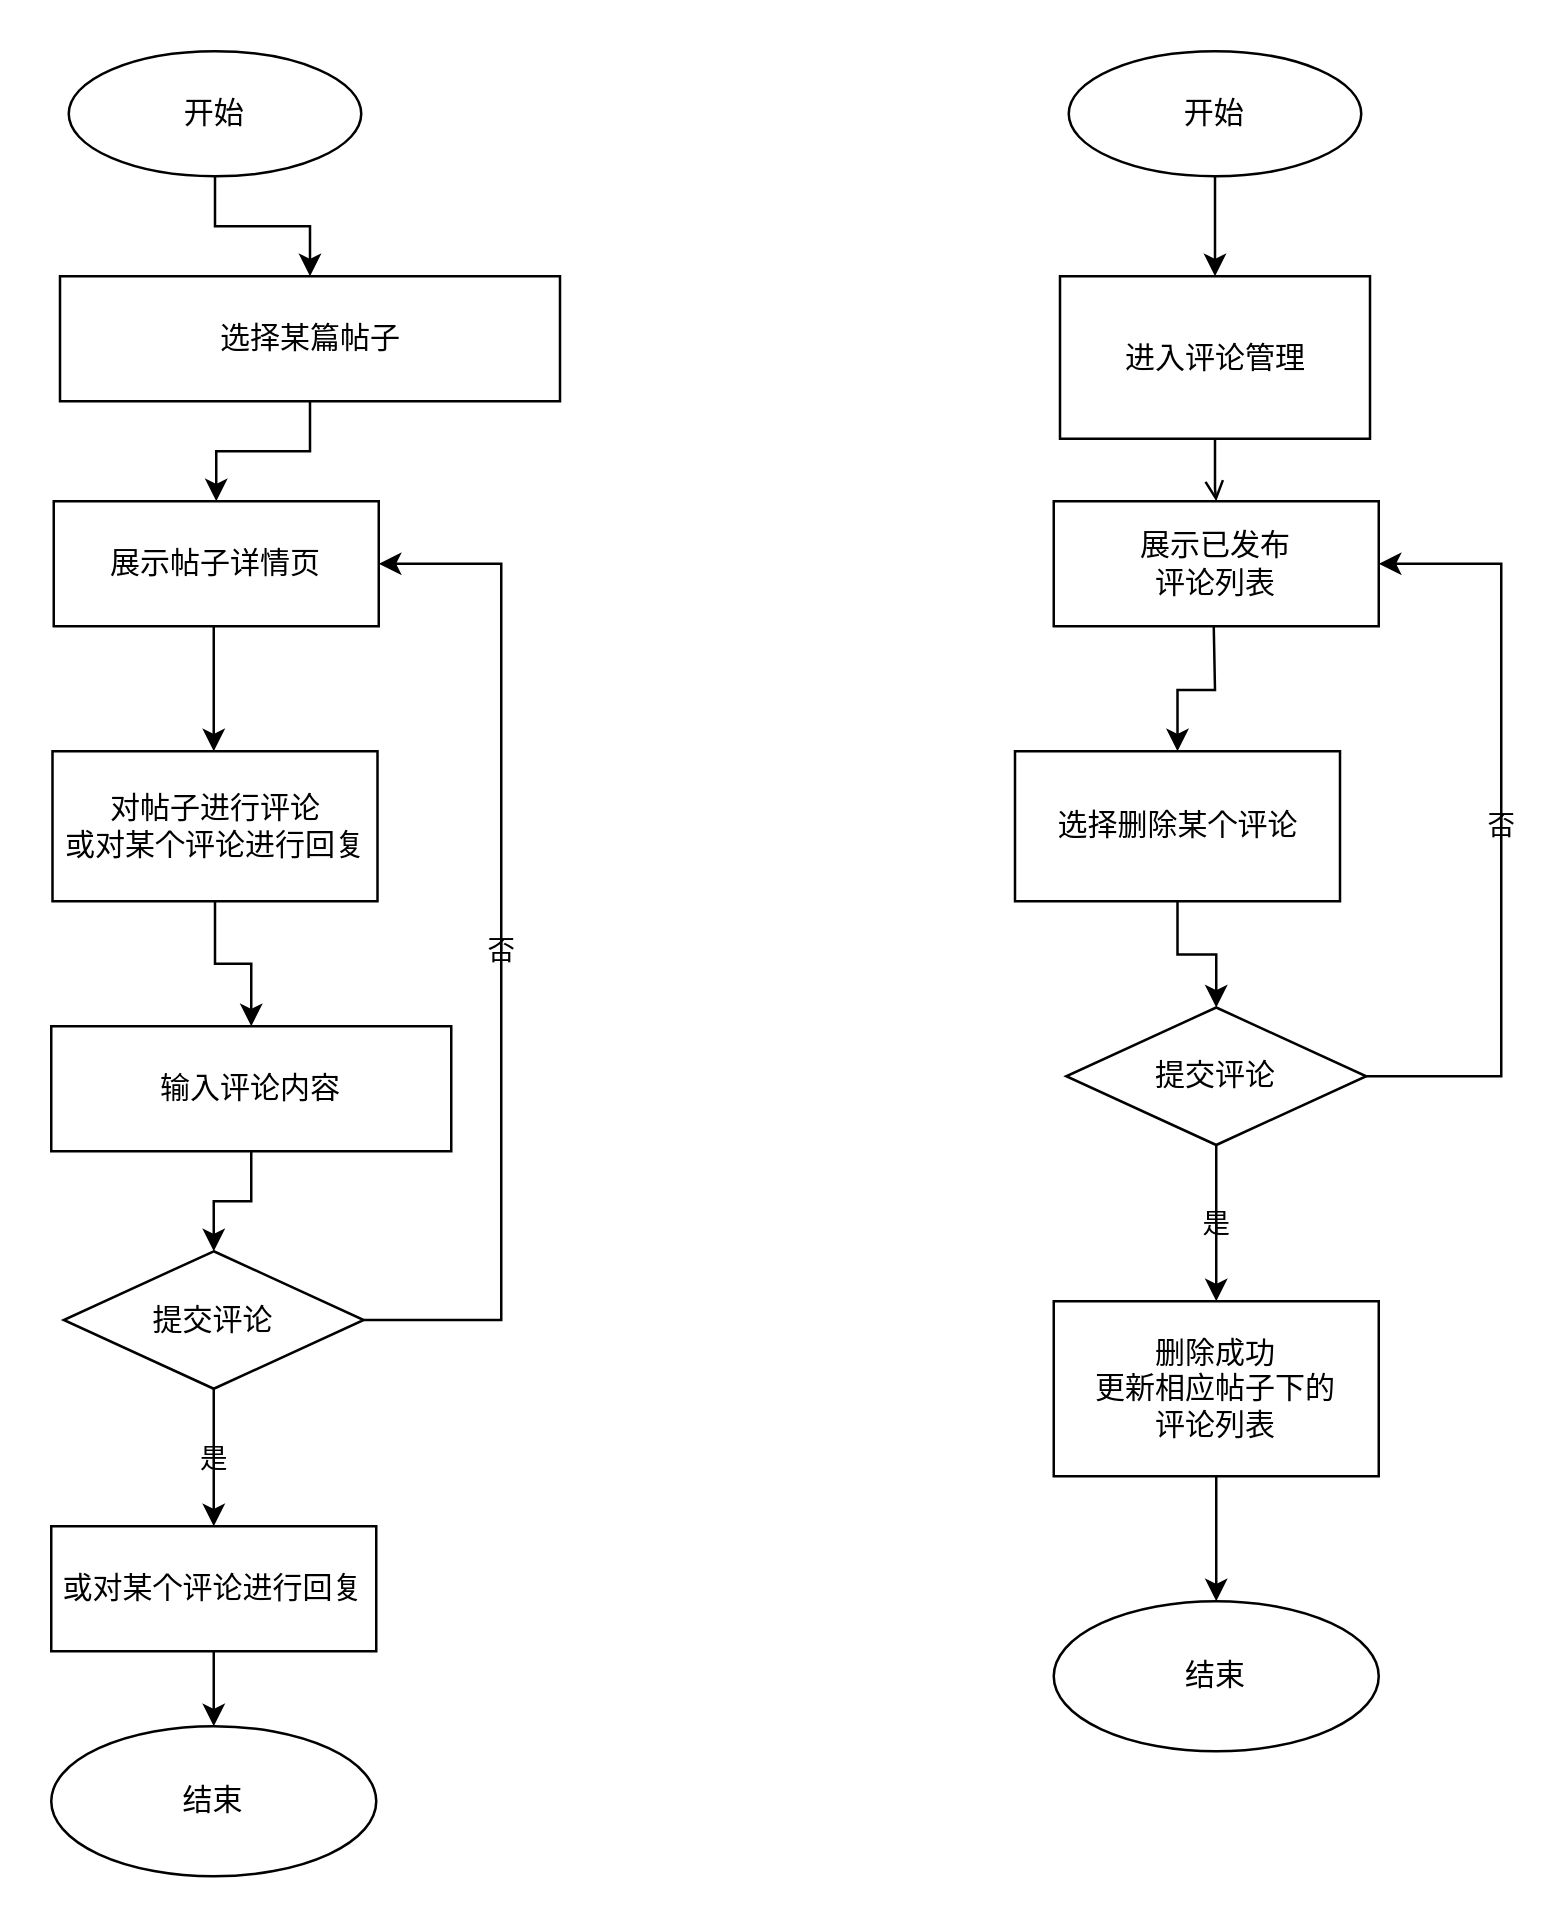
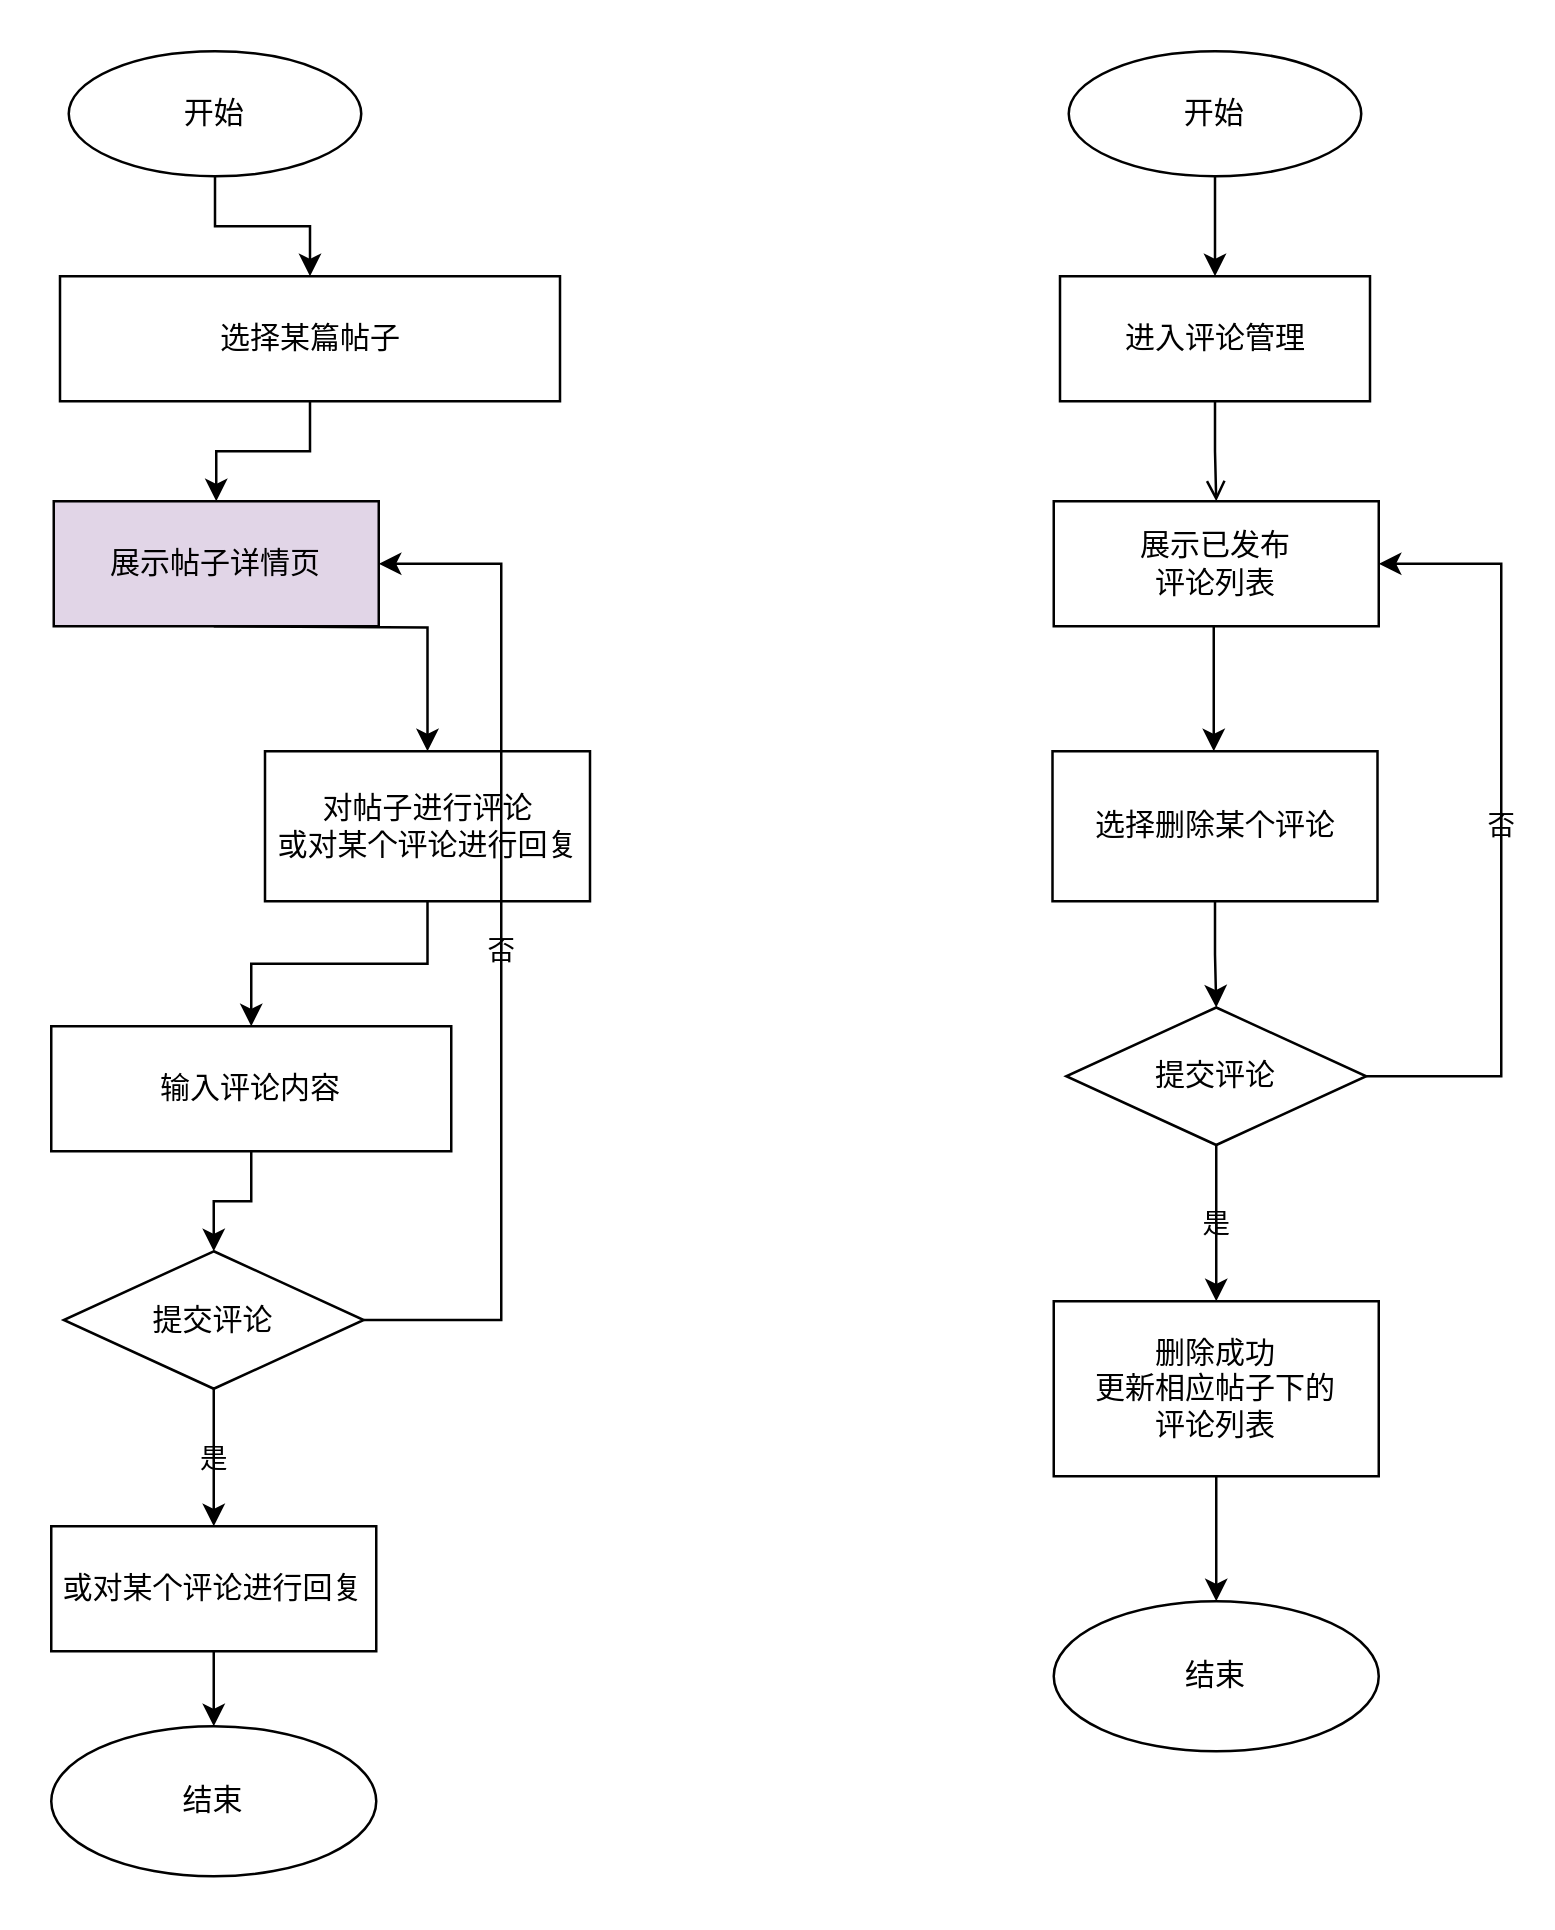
  <mxCell id="0" />
  <mxCell id="1" parent="0" />
  <mxCell id="2" value="" style="edgeStyle=orthogonalEdgeStyle;orthogonalLoop=1;jettySize=auto;html=1;labelBackgroundColor=none;rounded=0;" edge="1" parent="1" source="3" target="17"><mxGeometry relative="1" as="geometry" /></mxCell>
  <mxCell id="3" value="或对某个评论进行回复" style="whiteSpace=wrap;html=1;labelBackgroundColor=none;rounded=0;" parent="1" vertex="1"><mxGeometry x="20" y="610" width="130" height="50" as="geometry" /></mxCell>
  <mxCell id="4" value="" style="edgeStyle=orthogonalEdgeStyle;orthogonalLoop=1;jettySize=auto;html=1;labelBackgroundColor=none;rounded=0;" edge="1" parent="1" source="5" target="7"><mxGeometry relative="1" as="geometry" /></mxCell>
  <mxCell id="5" value="开始" style="ellipse;whiteSpace=wrap;html=1;labelBackgroundColor=none;rounded=0;" vertex="1" parent="1"><mxGeometry x="27" y="20" width="117" height="50" as="geometry" /></mxCell>
  <mxCell id="6" value="" style="edgeStyle=orthogonalEdgeStyle;orthogonalLoop=1;jettySize=auto;html=1;labelBackgroundColor=none;rounded=0;" edge="1" parent="1" source="7" target="9"><mxGeometry relative="1" as="geometry" /></mxCell>
  <mxCell id="7" value="选择某篇帖子&lt;br&gt;" style="whiteSpace=wrap;html=1;labelBackgroundColor=none;rounded=0;" vertex="1" parent="1"><mxGeometry x="23.5" y="110" width="200" height="50" as="geometry" /></mxCell>
  <mxCell id="8" value="" style="edgeStyle=orthogonalEdgeStyle;orthogonalLoop=1;jettySize=auto;html=1;labelBackgroundColor=none;rounded=0;" edge="1" parent="1" target="11"><mxGeometry relative="1" as="geometry"><mxPoint x="85" y="250" as="sourcePoint" /></mxGeometry></mxCell>
- <mxCell id="9" value="&lt;span&gt;展示帖子详情页&lt;/span&gt;" style="whiteSpace=wrap;html=1;labelBackgroundColor=none;rounded=0;" vertex="1" parent="1"><mxGeometry x="21" y="200" width="130" height="50" as="geometry" /></mxCell>
+ <mxCell id="9" value="&lt;span&gt;展示帖子详情页&lt;/span&gt;" style="whiteSpace=wrap;html=1;labelBackgroundColor=none;rounded=0;fillColor=#e1d5e7;" vertex="1" parent="1"><mxGeometry x="21" y="200" width="130" height="50" as="geometry" /></mxCell>
  <mxCell id="10" value="" style="edgeStyle=orthogonalEdgeStyle;orthogonalLoop=1;jettySize=auto;html=1;labelBackgroundColor=none;rounded=0;" edge="1" parent="1" source="11" target="13"><mxGeometry relative="1" as="geometry" /></mxCell>
- <mxCell id="11" value="对帖子进行评论&lt;br&gt;或对某个评论进行回复" style="whiteSpace=wrap;html=1;labelBackgroundColor=none;rounded=0;" vertex="1" parent="1"><mxGeometry x="20.5" y="300" width="130" height="60" as="geometry" /></mxCell>
+ <mxCell id="11" value="对帖子进行评论&lt;br&gt;或对某个评论进行回复" style="whiteSpace=wrap;html=1;labelBackgroundColor=none;rounded=0;" vertex="1" parent="1"><mxGeometry x="105.5" y="300" width="130" height="60" as="geometry" /></mxCell>
  <mxCell id="12" value="" style="edgeStyle=orthogonalEdgeStyle;orthogonalLoop=1;jettySize=auto;html=1;labelBackgroundColor=none;rounded=0;" edge="1" parent="1" source="13" target="16"><mxGeometry relative="1" as="geometry" /></mxCell>
  <mxCell id="13" value="输入评论内容" style="whiteSpace=wrap;html=1;labelBackgroundColor=none;rounded=0;" vertex="1" parent="1"><mxGeometry x="20" y="410" width="160" height="50" as="geometry" /></mxCell>
  <mxCell id="14" value="是" style="edgeStyle=orthogonalEdgeStyle;orthogonalLoop=1;jettySize=auto;html=1;labelBackgroundColor=none;rounded=0;" edge="1" parent="1" source="16" target="3"><mxGeometry relative="1" as="geometry" /></mxCell>
  <mxCell id="15" value="否" style="edgeStyle=orthogonalEdgeStyle;orthogonalLoop=1;jettySize=auto;html=1;entryX=1;entryY=0.5;entryDx=0;entryDy=0;labelBackgroundColor=none;rounded=0;" edge="1" parent="1" source="16" target="9"><mxGeometry relative="1" as="geometry"><Array as="points"><mxPoint x="200" y="528" /><mxPoint x="200" y="225" /></Array></mxGeometry></mxCell>
  <mxCell id="16" value="提交评论" style="rhombus;whiteSpace=wrap;html=1;labelBackgroundColor=none;rounded=0;" vertex="1" parent="1"><mxGeometry x="25" y="500" width="120" height="55" as="geometry" /></mxCell>
  <mxCell id="17" value="结束" style="ellipse;whiteSpace=wrap;html=1;labelBackgroundColor=none;rounded=0;" vertex="1" parent="1"><mxGeometry x="20" y="690" width="130" height="60" as="geometry" /></mxCell>
  <mxCell id="18" value="" style="edgeStyle=orthogonalEdgeStyle;orthogonalLoop=1;jettySize=auto;html=1;labelBackgroundColor=none;rounded=0;" edge="1" parent="1" source="19" target="31"><mxGeometry relative="1" as="geometry" /></mxCell>
  <mxCell id="19" value="删除成功&lt;br&gt;更新相应帖子下的&lt;br&gt;评论列表" style="whiteSpace=wrap;html=1;labelBackgroundColor=none;rounded=0;" vertex="1" parent="1"><mxGeometry x="421" y="520" width="130" height="70" as="geometry" /></mxCell>
  <mxCell id="20" value="" style="edgeStyle=orthogonalEdgeStyle;orthogonalLoop=1;jettySize=auto;html=1;labelBackgroundColor=none;rounded=0;" edge="1" parent="1" source="21" target="23"><mxGeometry relative="1" as="geometry" /></mxCell>
  <mxCell id="21" value="开始" style="ellipse;whiteSpace=wrap;html=1;labelBackgroundColor=none;rounded=0;" vertex="1" parent="1"><mxGeometry x="427" y="20" width="117" height="50" as="geometry" /></mxCell>
  <mxCell id="22" value="" style="edgeStyle=orthogonalEdgeStyle;orthogonalLoop=1;jettySize=auto;html=1;labelBackgroundColor=none;rounded=0;endArrow=open;" edge="1" parent="1" source="23" target="25"><mxGeometry relative="1" as="geometry" /></mxCell>
- <mxCell id="23" value="进入评论管理" style="whiteSpace=wrap;html=1;labelBackgroundColor=none;rounded=0;" vertex="1" parent="1"><mxGeometry x="423.5" y="110" width="124" height="65" as="geometry" /></mxCell>
+ <mxCell id="23" value="进入评论管理" style="whiteSpace=wrap;html=1;labelBackgroundColor=none;rounded=0;" vertex="1" parent="1"><mxGeometry x="423.5" y="110" width="124" height="50" as="geometry" /></mxCell>
  <mxCell id="24" value="" style="edgeStyle=orthogonalEdgeStyle;orthogonalLoop=1;jettySize=auto;html=1;labelBackgroundColor=none;rounded=0;" edge="1" parent="1" target="27"><mxGeometry relative="1" as="geometry"><mxPoint x="485" y="250" as="sourcePoint" /></mxGeometry></mxCell>
  <mxCell id="25" value="&lt;span&gt;展示已发布&lt;br&gt;评论列表&lt;/span&gt;" style="whiteSpace=wrap;html=1;labelBackgroundColor=none;rounded=0;" vertex="1" parent="1"><mxGeometry x="421" y="200" width="130" height="50" as="geometry" /></mxCell>
  <mxCell id="26" style="edgeStyle=orthogonalEdgeStyle;orthogonalLoop=1;jettySize=auto;html=1;entryX=0.5;entryY=0;entryDx=0;entryDy=0;labelBackgroundColor=none;rounded=0;" edge="1" parent="1" source="27" target="30"><mxGeometry relative="1" as="geometry" /></mxCell>
- <mxCell id="27" value="选择删除某个评论" style="whiteSpace=wrap;html=1;labelBackgroundColor=none;rounded=0;" vertex="1" parent="1"><mxGeometry x="405.5" y="300" width="130" height="60" as="geometry" /></mxCell>
+ <mxCell id="27" value="选择删除某个评论" style="whiteSpace=wrap;html=1;labelBackgroundColor=none;rounded=0;" vertex="1" parent="1"><mxGeometry x="420.5" y="300" width="130" height="60" as="geometry" /></mxCell>
  <mxCell id="28" value="是" style="edgeStyle=orthogonalEdgeStyle;orthogonalLoop=1;jettySize=auto;html=1;labelBackgroundColor=none;rounded=0;" edge="1" parent="1" source="30" target="19"><mxGeometry relative="1" as="geometry" /></mxCell>
  <mxCell id="29" value="否" style="edgeStyle=orthogonalEdgeStyle;orthogonalLoop=1;jettySize=auto;html=1;entryX=1;entryY=0.5;entryDx=0;entryDy=0;labelBackgroundColor=none;exitX=1;exitY=0.5;exitDx=0;exitDy=0;rounded=0;" edge="1" parent="1" source="30" target="25"><mxGeometry relative="1" as="geometry"><Array as="points"><mxPoint x="600" y="430" /><mxPoint x="600" y="225" /></Array><mxPoint x="550" y="430" as="sourcePoint" /></mxGeometry></mxCell>
  <mxCell id="30" value="提交评论" style="rhombus;whiteSpace=wrap;html=1;labelBackgroundColor=none;rounded=0;" vertex="1" parent="1"><mxGeometry x="426" y="402.5" width="120" height="55" as="geometry" /></mxCell>
  <mxCell id="31" value="结束" style="ellipse;whiteSpace=wrap;html=1;labelBackgroundColor=none;rounded=0;" vertex="1" parent="1"><mxGeometry x="421" y="640" width="130" height="60" as="geometry" /></mxCell>
